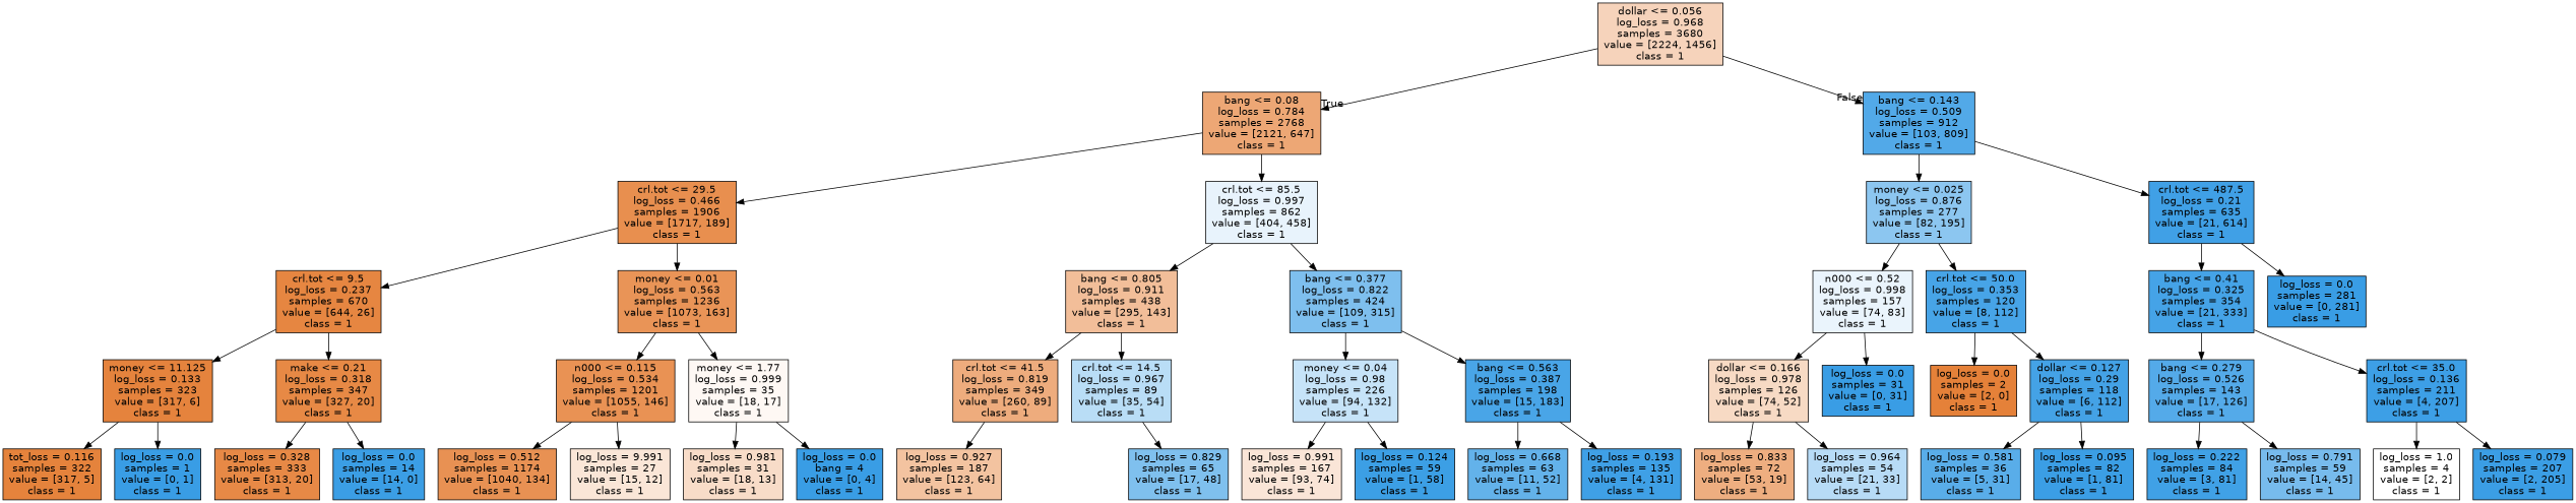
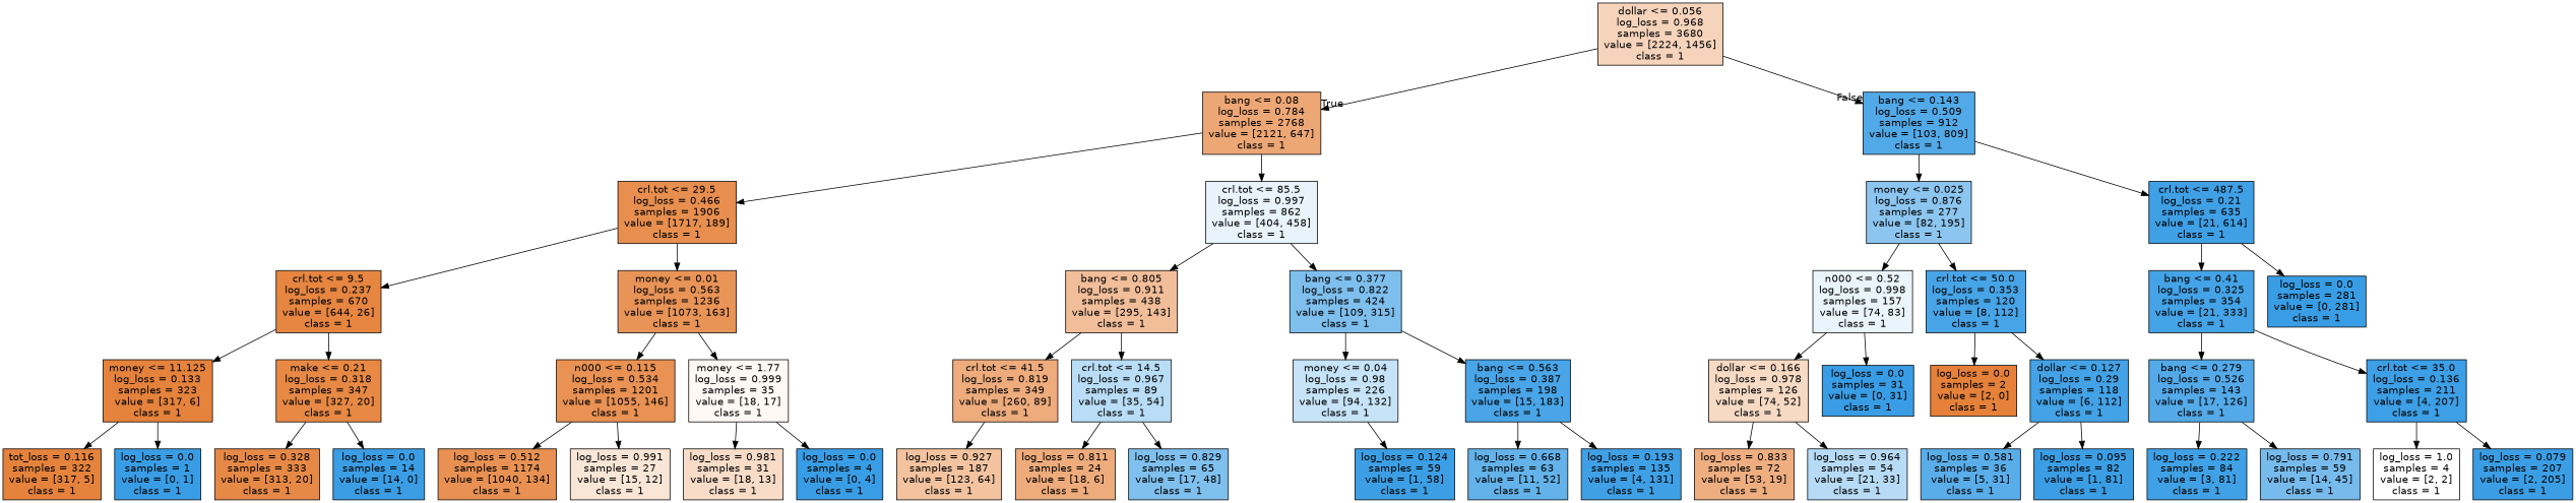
  digraph {
    node [color=black fillcolor="#399de5" fontname=helvetica shape=box style=filled]
    edge [fontname=helvetica]
    n1 [fillcolor="#f6d3bb" label="dollar <= 0.056\nlog_loss = 0.968\nsamples = 3680\nvalue = [2224, 1456]\nclass = 1"]
    n2 [fillcolor="#eda775" label="bang <= 0.08\nlog_loss = 0.784\nsamples = 2768\nvalue = [2121, 647]\nclass = 1"]
    n3 [fillcolor="#52a9e8" label="bang <= 0.143\nlog_loss = 0.509\nsamples = 912\nvalue = [103, 809]\nclass = 1"]
    n4 [fillcolor="#e88f4f" label="crl.tot <= 29.5\nlog_loss = 0.466\nsamples = 1906\nvalue = [1717, 189]\nclass = 1"]
    n5 [fillcolor="#e8f3fc" label="crl.tot <= 85.5\nlog_loss = 0.997\nsamples = 862\nvalue = [404, 458]\nclass = 1"]
    n6 [fillcolor="#8cc6f0" label="money <= 0.025\nlog_loss = 0.876\nsamples = 277\nvalue = [82, 195]\nclass = 1"]
    n7 [fillcolor="#40a0e6" label="crl.tot <= 487.5\nlog_loss = 0.21\nsamples = 635\nvalue = [21, 614]\nclass = 1"]
    n8 [fillcolor="#e68641" label="crl.tot <= 9.5\nlog_loss = 0.237\nsamples = 670\nvalue = [644, 26]\nclass = 1"]
    n9 [fillcolor="#e99457" label="money <= 0.01\nlog_loss = 0.563\nsamples = 1236\nvalue = [1073, 163]\nclass = 1"]
    n10 [fillcolor="#f2be99" label="bang <= 0.805\nlog_loss = 0.911\nsamples = 438\nvalue = [295, 143]\nclass = 1"]
    n11 [fillcolor="#7ebfee" label="bang <= 0.377\nlog_loss = 0.822\nsamples = 424\nvalue = [109, 315]\nclass = 1"]
    n12 [fillcolor="#e5833d" label="money <= 11.125\nlog_loss = 0.133\nsamples = 323\nvalue = [317, 6]\nclass = 1"]
    n13 [fillcolor="#e78945" label="make <= 0.21\nlog_loss = 0.318\nsamples = 347\nvalue = [327, 20]\nclass = 1"]
    n14 [fillcolor="#e99254" label="n000 <= 0.115\nlog_loss = 0.534\nsamples = 1201\nvalue = [1055, 146]\nclass = 1"]
    n15 [fillcolor="#fef8f4" label="money <= 1.77\nlog_loss = 0.999\nsamples = 35\nvalue = [18, 17]\nclass = 1"]
    n16 [fillcolor="#e5833c" label="tot_loss = 0.116\nsamples = 322\nvalue = [317, 5]\nclass = 1"]
    n17 [label="log_loss = 0.0\nsamples = 1\nvalue = [0, 1]\nclass = 1"]
    n18 [fillcolor="#e78946" label="log_loss = 0.328\nsamples = 333\nvalue = [313, 20]\nclass = 1"]
    n19 [fillcolor="#3b9ee5" label="log_loss = 0.0\nsamples = 14\nvalue = [14, 0]\nclass = 1"]
    n20 [fillcolor="#e89153" label="log_loss = 0.512\nsamples = 1174\nvalue = [1040, 134]\nclass = 1"]
-   n21 [fillcolor="#fae6d7" label="log_loss = 9.991\nsamples = 27\nvalue = [15, 12]\nclass = 1"]
+   n21 [fillcolor="#fae6d7" label="log_loss = 0.991\nsamples = 27\nvalue = [15, 12]\nclass = 1"]
    n22 [fillcolor="#f8dcc8" label="log_loss = 0.981\nsamples = 31\nvalue = [18, 13]\nclass = 1"]
-   n23 [label="log_loss = 0.0\nbang = 4\nvalue = [0, 4]\nclass = 1"]
+   n23 [label="log_loss = 0.0\nsamples = 4\nvalue = [0, 4]\nclass = 1"]
    n24 [fillcolor="#eeac7d" label="crl.tot <= 41.5\nlog_loss = 0.819\nsamples = 349\nvalue = [260, 89]\nclass = 1"]
    n25 [fillcolor="#b9ddf6" label="crl.tot <= 14.5\nlog_loss = 0.967\nsamples = 89\nvalue = [35, 54]\nclass = 1"]
    n26 [fillcolor="#c6e3f8" label="money <= 0.04\nlog_loss = 0.98\nsamples = 226\nvalue = [94, 132]\nclass = 1"]
    n27 [fillcolor="#49a5e7" label="bang <= 0.563\nlog_loss = 0.387\nsamples = 198\nvalue = [15, 183]\nclass = 1"]
    n28 [fillcolor="#f3c3a0" label="log_loss = 0.927\nsamples = 187\nvalue = [123, 64]\nclass = 1"]
+   n29 [fillcolor="#eeab7b" label="log_loss = 0.811\nsamples = 24\nvalue = [18, 6]\nclass = 1"]
    n30 [fillcolor="#7fc0ee" label="log_loss = 0.829\nsamples = 65\nvalue = [17, 48]\nclass = 1"]
-   n31 [fillcolor="#fae5d7" label="log_loss = 0.991\nsamples = 167\nvalue = [93, 74]\nclass = 1"]
    n32 [fillcolor="#3c9fe5" label="log_loss = 0.124\nsamples = 59\nvalue = [1, 58]\nclass = 1"]
    n33 [fillcolor="#63b2ea" label="log_loss = 0.668\nsamples = 63\nvalue = [11, 52]\nclass = 1"]
    n34 [fillcolor="#3fa0e6" label="log_loss = 0.193\nsamples = 135\nvalue = [4, 131]\nclass = 1"]
    n35 [fillcolor="#eaf4fc" label="n000 <= 0.52\nlog_loss = 0.998\nsamples = 157\nvalue = [74, 83]\nclass = 1"]
    n36 [fillcolor="#47a4e7" label="crl.tot <= 50.0\nlog_loss = 0.353\nsamples = 120\nvalue = [8, 112]\nclass = 1"]
    n37 [fillcolor="#45a3e7" label="bang <= 0.41\nlog_loss = 0.325\nsamples = 354\nvalue = [21, 333]\nclass = 1"]
    n38 [label="log_loss = 0.0\nsamples = 281\nvalue = [0, 281]\nclass = 1"]
    n39 [fillcolor="#f7dac4" label="dollar <= 0.166\nlog_loss = 0.978\nsamples = 126\nvalue = [74, 52]\nclass = 1"]
    n40 [label="log_loss = 0.0\nsamples = 31\nvalue = [0, 31]\nclass = 1"]
    n41 [fillcolor="#e58139" label="log_loss = 0.0\nsamples = 2\nvalue = [2, 0]\nclass = 1"]
    n42 [fillcolor="#44a2e6" label="dollar <= 0.127\nlog_loss = 0.29\nsamples = 118\nvalue = [6, 112]\nclass = 1"]
    n43 [fillcolor="#eeae80" label="log_loss = 0.833\nsamples = 72\nvalue = [53, 19]\nclass = 1"]
    n44 [fillcolor="#b7dbf6" label="log_loss = 0.964\nsamples = 54\nvalue = [21, 33]\nclass = 1"]
    n45 [fillcolor="#59ade9" label="log_loss = 0.581\nsamples = 36\nvalue = [5, 31]\nclass = 1"]
    n46 [fillcolor="#3b9ee5" label="log_loss = 0.095\nsamples = 82\nvalue = [1, 81]\nclass = 1"]
    n47 [fillcolor="#54aae9" label="bang <= 0.279\nlog_loss = 0.526\nsamples = 143\nvalue = [17, 126]\nclass = 1"]
    n48 [fillcolor="#3d9fe6" label="crl.tot <= 35.0\nlog_loss = 0.136\nsamples = 211\nvalue = [4, 207]\nclass = 1"]
    n49 [fillcolor="#40a1e6" label="log_loss = 0.222\nsamples = 84\nvalue = [3, 81]\nclass = 1"]
    n50 [fillcolor="#77bbed" label="log_loss = 0.791\nsamples = 59\nvalue = [14, 45]\nclass = 1"]
    n51 [fillcolor="#ffffff" label="log_loss = 1.0\nsamples = 4\nvalue = [2, 2]\nclass = 1"]
    n52 [fillcolor="#3b9ee5" label="log_loss = 0.079\nsamples = 207\nvalue = [2, 205]\nclass = 1"]
    n1 -> n2 [headlabel=True labelangle=45 labeldistance=2.5]
    n1 -> n3 [headlabel=False labelangle=-45 labeldistance=2.5]
    n2 -> n4
    n2 -> n5
    n3 -> n6
    n3 -> n7
    n4 -> n8
    n4 -> n9
    n5 -> n10
    n5 -> n11
    n6 -> n35
    n6 -> n36
    n7 -> n37
    n7 -> n38
    n8 -> n12
    n8 -> n13
    n9 -> n14
    n9 -> n15
    n10 -> n24
    n10 -> n25
    n11 -> n26
    n11 -> n27
    n12 -> n16
    n12 -> n17
    n13 -> n18
    n13 -> n19
    n14 -> n20
    n14 -> n21
    n15 -> n22
    n15 -> n23
    n24 -> n28
+   n25 -> n29
    n25 -> n30
-   n26 -> n31
    n26 -> n32
    n27 -> n33
    n27 -> n34
    n35 -> n39
    n35 -> n40
    n36 -> n41
    n36 -> n42
    n37 -> n47
    n37 -> n48
    n39 -> n43
    n39 -> n44
    n42 -> n45
    n42 -> n46
    n47 -> n49
    n47 -> n50
    n48 -> n51
    n48 -> n52
  }
